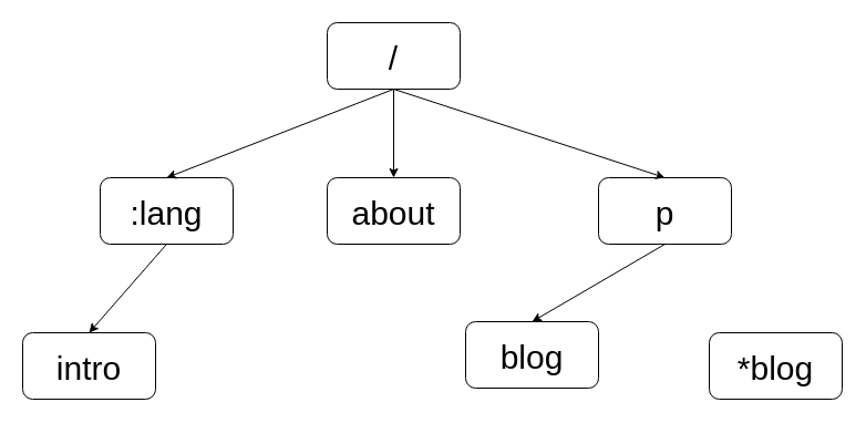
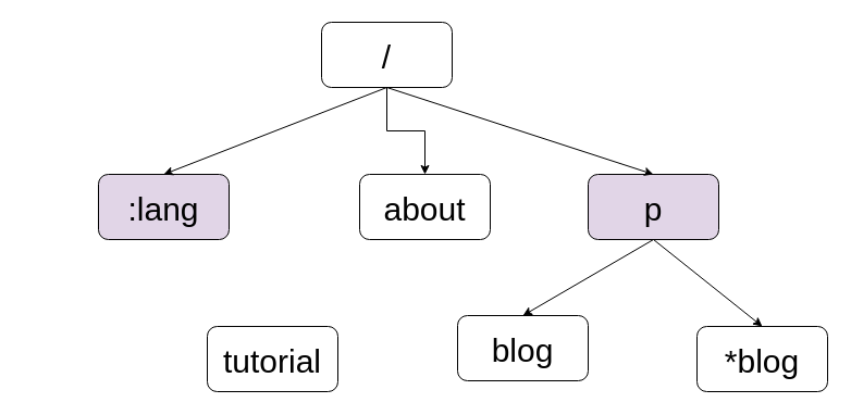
  <mxCell id="0" />
  <mxCell id="1" parent="0" />
  <mxCell id="2" style="edgeStyle=orthogonalEdgeStyle;rounded=0;orthogonalLoop=1;jettySize=auto;html=1;exitX=0.5;exitY=1;exitDx=0;exitDy=0;entryX=0.5;entryY=0;entryDx=0;entryDy=0;fontSize=30;" edge="1" parent="1" source="3" target="4"><mxGeometry relative="1" as="geometry" /></mxCell>
  <mxCell id="3" value="&lt;font style=&quot;font-size: 30px;&quot;&gt;/&lt;/font&gt;" style="rounded=1;whiteSpace=wrap;html=1;fontSize=36;" vertex="1" parent="1"><mxGeometry x="295" y="20" width="120" height="60" as="geometry" /></mxCell>
- <mxCell id="4" value="&lt;font style=&quot;font-size: 30px;&quot;&gt;about&lt;/font&gt;" style="rounded=1;whiteSpace=wrap;html=1;fontSize=36;" vertex="1" parent="1"><mxGeometry x="295" y="160" width="120" height="60" as="geometry" /></mxCell>
- <mxCell id="5" value="&lt;font style=&quot;font-size: 30px;&quot;&gt;:lang&lt;/font&gt;" style="rounded=1;whiteSpace=wrap;html=1;fontSize=36;" vertex="1" parent="1"><mxGeometry x="90" y="160" width="120" height="60" as="geometry" /></mxCell>
- <mxCell id="6" value="&lt;font style=&quot;font-size: 30px;&quot;&gt;p&lt;/font&gt;" style="rounded=1;whiteSpace=wrap;html=1;fontSize=36;" vertex="1" parent="1"><mxGeometry x="540" y="160" width="120" height="60" as="geometry" /></mxCell>
+ <mxCell id="4" value="&lt;font style=&quot;font-size: 30px;&quot;&gt;about&lt;/font&gt;" style="rounded=1;whiteSpace=wrap;html=1;fontSize=36;" vertex="1" parent="1"><mxGeometry x="330" y="160" width="120" height="60" as="geometry" /></mxCell>
+ <mxCell id="5" value="&lt;font style=&quot;font-size: 30px;&quot;&gt;:lang&lt;/font&gt;" style="rounded=1;whiteSpace=wrap;html=1;fontSize=36;fillColor=#e1d5e7;" vertex="1" parent="1"><mxGeometry x="90" y="160" width="120" height="60" as="geometry" /></mxCell>
+ <mxCell id="6" value="&lt;font style=&quot;font-size: 30px;&quot;&gt;p&lt;/font&gt;" style="rounded=1;whiteSpace=wrap;html=1;fontSize=36;fillColor=#e1d5e7;" vertex="1" parent="1"><mxGeometry x="540" y="160" width="120" height="60" as="geometry" /></mxCell>
  <mxCell id="7" value="" style="endArrow=classic;html=1;rounded=0;fontSize=36;exitX=0.5;exitY=1;exitDx=0;exitDy=0;entryX=0.5;entryY=0;entryDx=0;entryDy=0;" edge="1" parent="1" source="3" target="5"><mxGeometry width="50" height="50" relative="1" as="geometry"><mxPoint x="420" y="370" as="sourcePoint" /><mxPoint x="470" y="320" as="targetPoint" /></mxGeometry></mxCell>
  <mxCell id="8" value="" style="endArrow=classic;html=1;rounded=0;fontSize=30;exitX=0.5;exitY=1;exitDx=0;exitDy=0;entryX=0.5;entryY=0;entryDx=0;entryDy=0;" edge="1" parent="1" source="3" target="6"><mxGeometry width="50" height="50" relative="1" as="geometry"><mxPoint x="420" y="370" as="sourcePoint" /><mxPoint x="470" y="320" as="targetPoint" /></mxGeometry></mxCell>
  <mxCell id="9" value="&lt;font style=&quot;font-size: 30px;&quot;&gt;blog&lt;/font&gt;" style="rounded=1;whiteSpace=wrap;html=1;fontSize=36;" vertex="1" parent="1"><mxGeometry x="420" y="290" width="120" height="60" as="geometry" /></mxCell>
  <mxCell id="10" value="&lt;span style=&quot;font-size: 30px;&quot;&gt;*blog&lt;/span&gt;" style="rounded=1;whiteSpace=wrap;html=1;fontSize=36;" vertex="1" parent="1"><mxGeometry x="640" y="300" width="120" height="60" as="geometry" /></mxCell>
  <mxCell id="11" value="" style="endArrow=classic;html=1;rounded=0;fontSize=30;entryX=0.5;entryY=0;entryDx=0;entryDy=0;" edge="1" parent="1" target="9"><mxGeometry width="50" height="50" relative="1" as="geometry"><mxPoint x="600" y="220" as="sourcePoint" /><mxPoint x="620" y="220" as="targetPoint" /></mxGeometry></mxCell>
- <mxCell id="13" value="&lt;span style=&quot;font-size: 30px;&quot;&gt;intro&lt;/span&gt;" style="rounded=1;whiteSpace=wrap;html=1;fontSize=36;" vertex="1" parent="1"><mxGeometry x="20" y="300" width="120" height="60" as="geometry" /></mxCell>
- <mxCell id="15" value="" style="endArrow=classic;html=1;rounded=0;fontSize=30;exitX=0.5;exitY=1;exitDx=0;exitDy=0;entryX=0.5;entryY=0;entryDx=0;entryDy=0;" edge="1" parent="1" source="5" target="13"><mxGeometry width="50" height="50" relative="1" as="geometry"><mxPoint x="340" y="370" as="sourcePoint" /><mxPoint x="390" y="320" as="targetPoint" /></mxGeometry></mxCell>
+ <mxCell id="12" value="" style="endArrow=classic;html=1;rounded=0;fontSize=30;entryX=0.5;entryY=0;entryDx=0;entryDy=0;exitX=0.5;exitY=1;exitDx=0;exitDy=0;" edge="1" parent="1" source="6" target="10"><mxGeometry width="50" height="50" relative="1" as="geometry"><mxPoint x="620" y="290" as="sourcePoint" /><mxPoint x="670" y="240" as="targetPoint" /></mxGeometry></mxCell>
+ <mxCell id="14" value="&lt;span style=&quot;font-size: 30px;&quot;&gt;tutorial&lt;/span&gt;" style="rounded=1;whiteSpace=wrap;html=1;fontSize=36;" vertex="1" parent="1"><mxGeometry x="190" y="300" width="120" height="60" as="geometry" /></mxCell>
